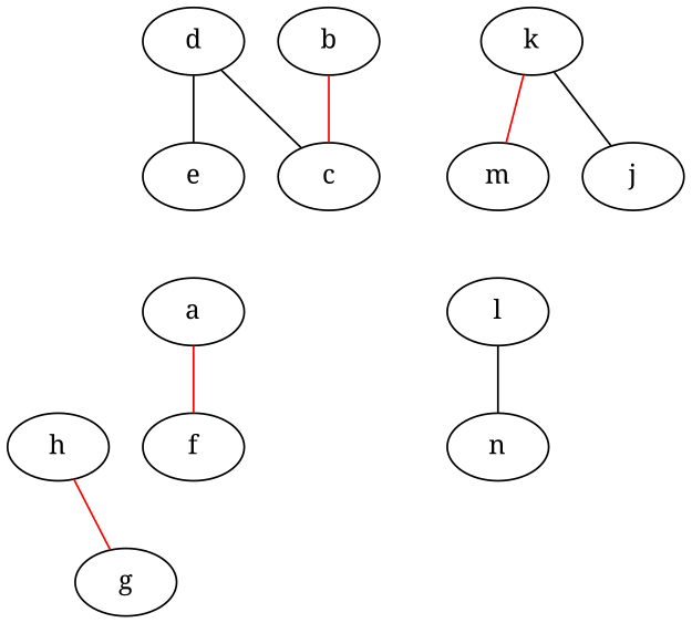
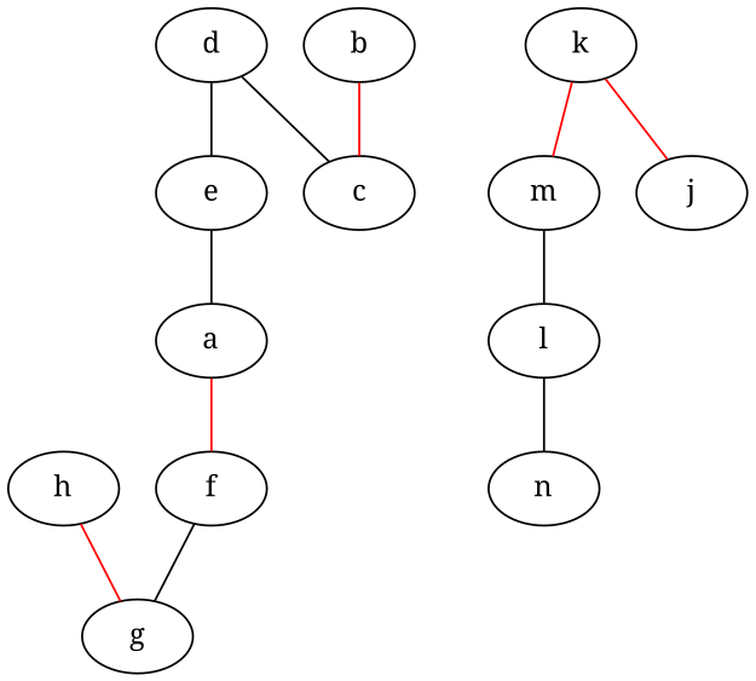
  graph {
    fontname="Noto Serif"
    node [fontname="Noto Serif"]
    edge [color=black fontname="Noto Serif"]
    f
    g
    m
    l
    n
    e
    a
    d
    c
    k
    j
    b
    h
+   f -- g
+   m -- l
    l -- n
+   e -- a
    a -- f [color=red]
    d -- e
    d -- c
    k -- m [color=red]
-   k -- j
+   k -- j [color=red]
    b -- c [color=red]
    h -- g [color=red]
  }
